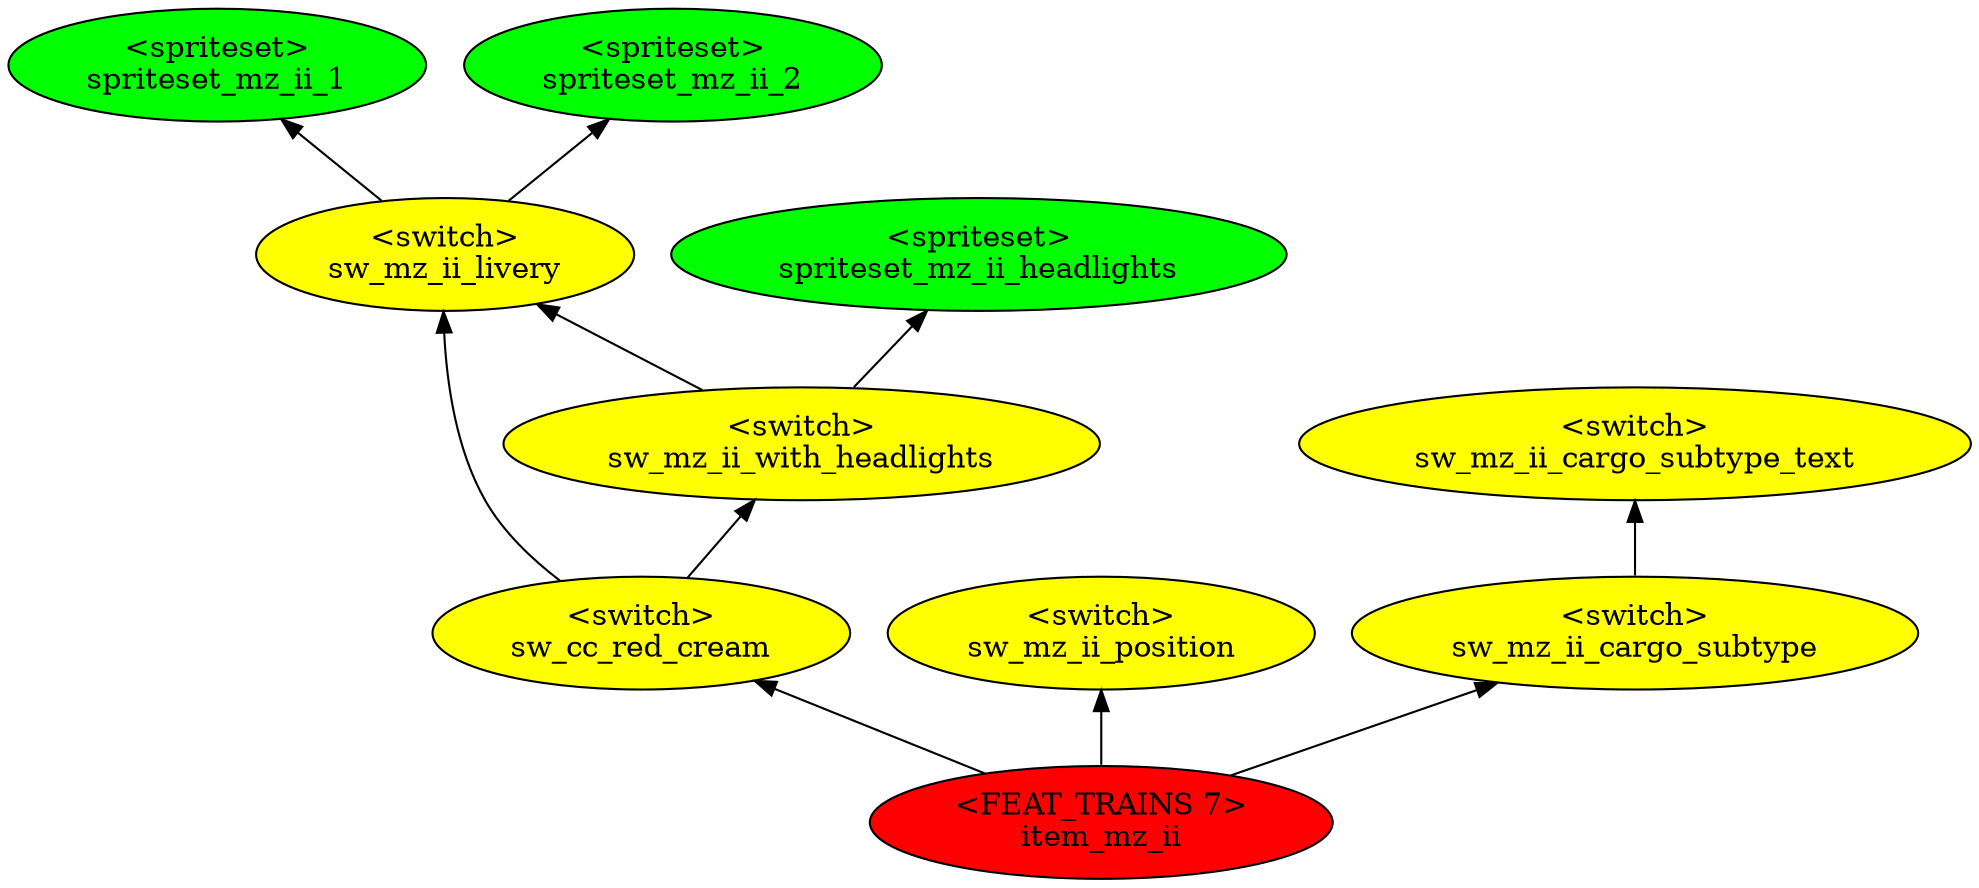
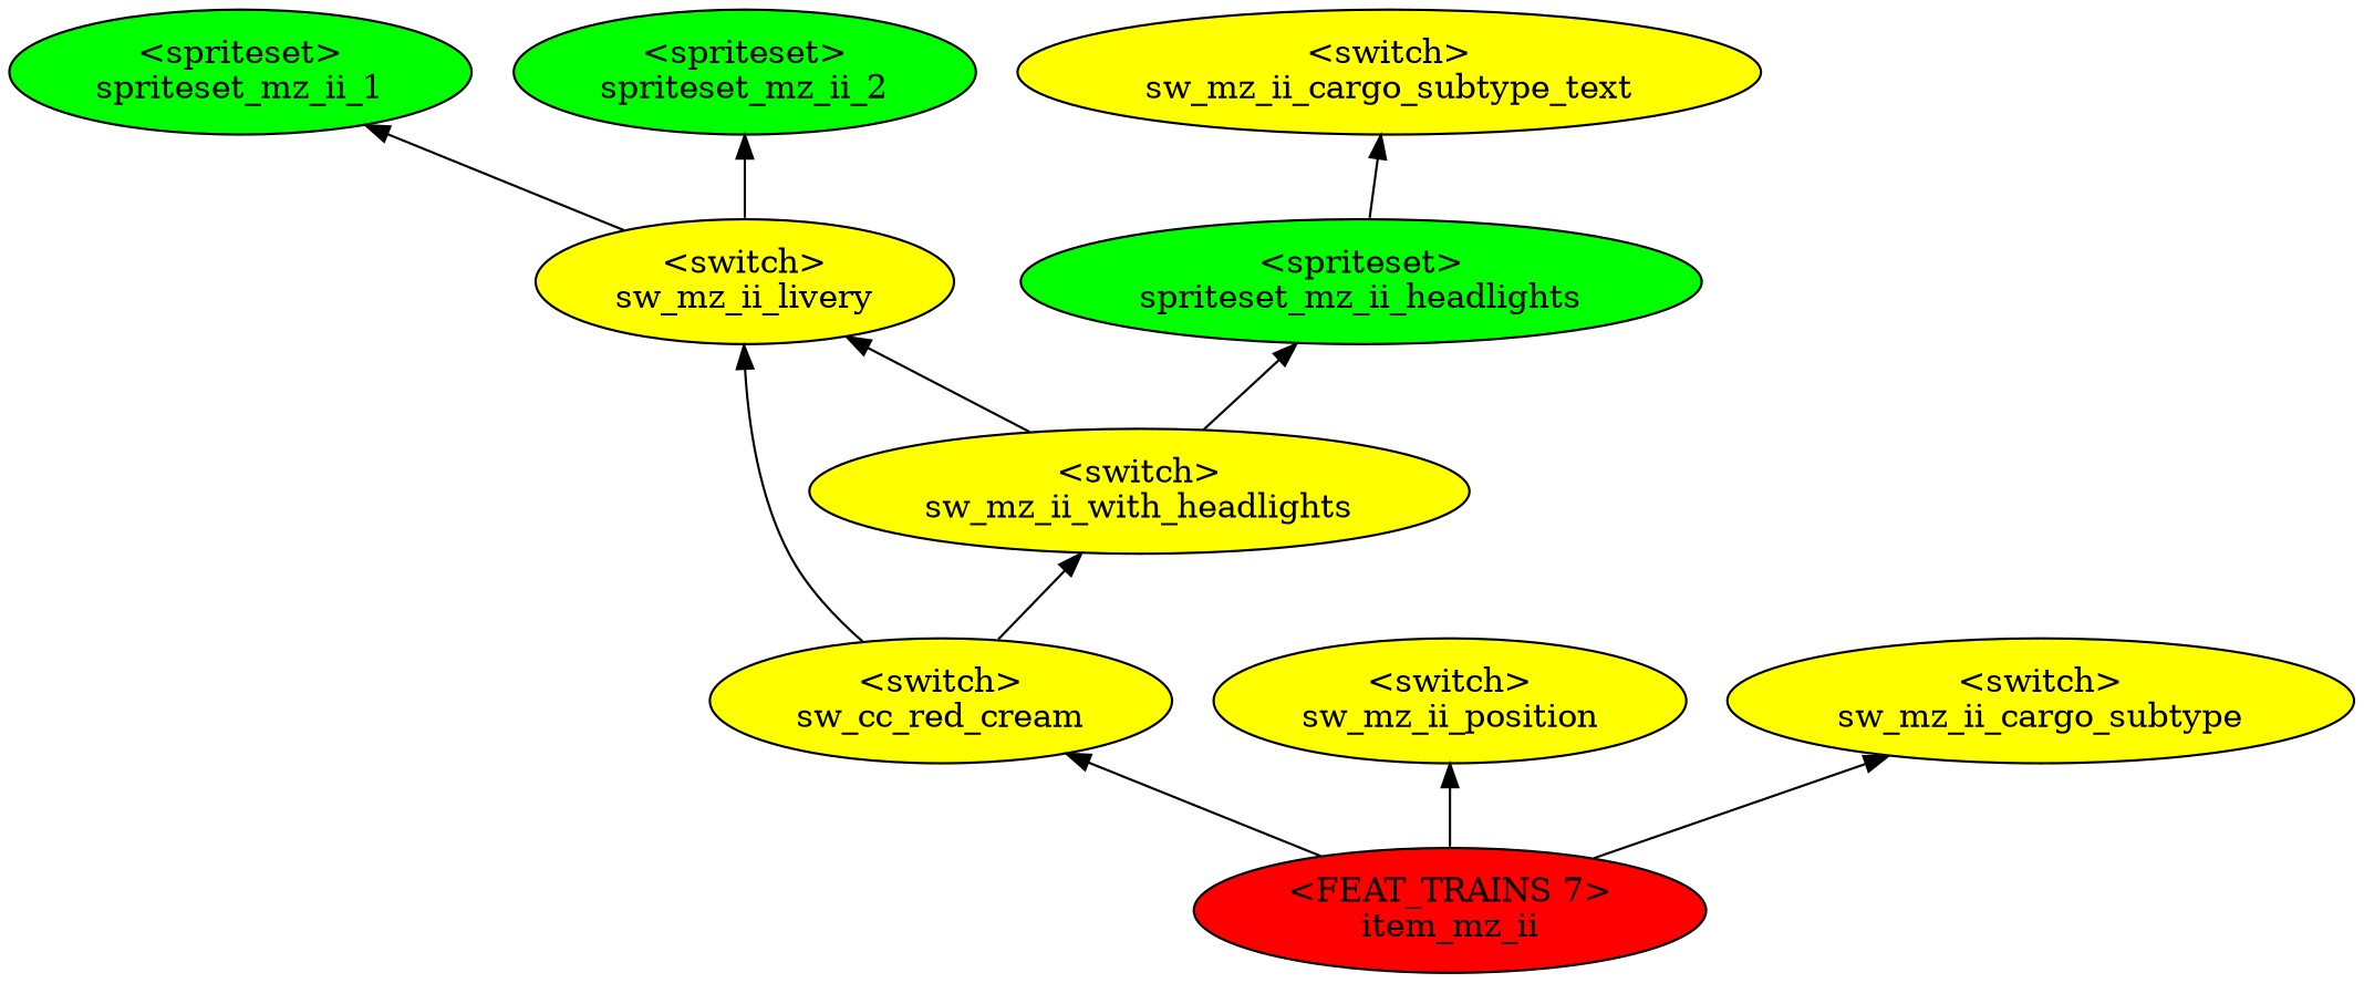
  digraph {
    rankdir=BT
    node [fillcolor=yellow style=filled]
    n1 [label="<switch>\nsw_cc_red_cream"]
    n2 [label="<switch>\nsw_mz_ii_livery"]
    n3 [label="<switch>\nsw_mz_ii_with_headlights"]
    n4 [fillcolor=green label="<spriteset>\nspriteset_mz_ii_1"]
    n5 [fillcolor=green label="<spriteset>\nspriteset_mz_ii_2"]
    n6 [fillcolor=green label="<spriteset>\nspriteset_mz_ii_headlights"]
    n7 [label="<switch>\nsw_mz_ii_position"]
    n8 [label="<switch>\nsw_mz_ii_cargo_subtype_text"]
    n9 [label="<switch>\nsw_mz_ii_cargo_subtype"]
    n10 [fillcolor=red label="<FEAT_TRAINS 7>\nitem_mz_ii"]
    n1 -> n2
    n1 -> n3
    n2 -> n4
    n2 -> n5
    n3 -> n2
    n3 -> n6
-   n9 -> n8
+   n6 -> n8
    n10 -> n1
    n10 -> n7
    n10 -> n9
  }
